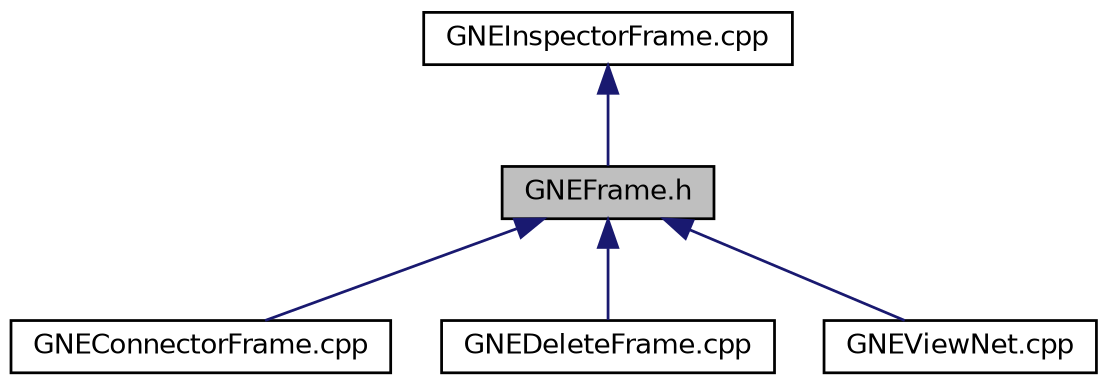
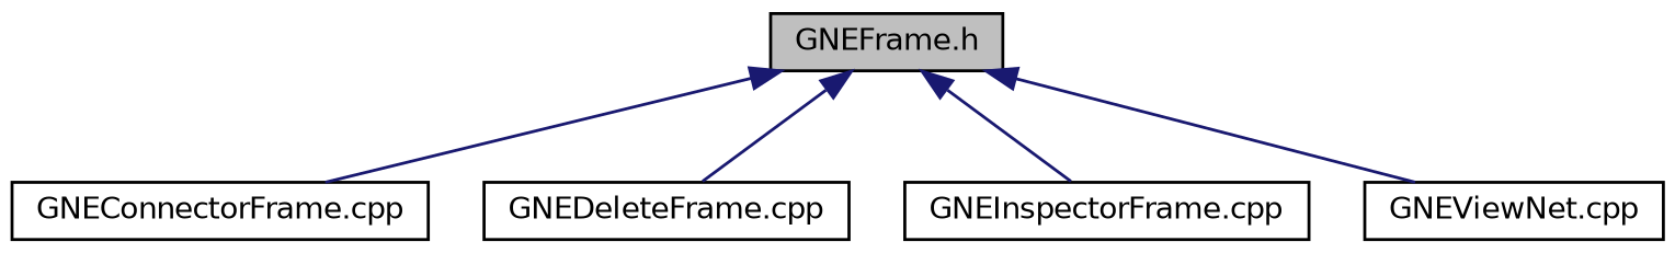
  digraph {
    node [color=black fillcolor=white fontname=Helvetica fontsize=10 shape=record style=filled]
    edge [color=midnightblue dir=back fontname=Helvetica fontsize=10 labelfontname=Helvetica labelfontsize=10 style=solid]
    n1 [fillcolor=grey75 fontcolor=black height=0.2 label="GNEFrame.h" width=0.4]
    n2 [height=0.2 label="GNEConnectorFrame.cpp" width=0.4]
    n3 [height=0.2 label="GNEDeleteFrame.cpp" width=0.4]
    n4 [height=0.2 label="GNEInspectorFrame.cpp" width=0.4]
    n5 [height=0.2 label="GNEViewNet.cpp" width=0.4]
    n1 -> n2
    n1 -> n3
-   n4 -> n1
+   n1 -> n4
    n1 -> n5
  }
